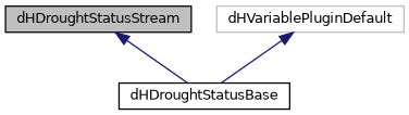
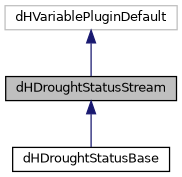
  digraph {
    node [color=black fillcolor=white fontname=Helvetica fontsize=10 shape=record style=filled]
    edge [color=midnightblue dir=back fontname=Helvetica fontsize=10 labelfontname=Helvetica labelfontsize=10 style=solid]
    n1 [fillcolor=grey75 fontcolor=black height=0.2 label=dHDroughtStatusStream width=0.4]
    n2 [height=0.2 label=dHDroughtStatusBase width=0.4]
    n3 [color=grey75 height=0.2 label=dHVariablePluginDefault width=0.4]
    n1 -> n2
-   n3 -> n2
+   n3 -> n1
  }
